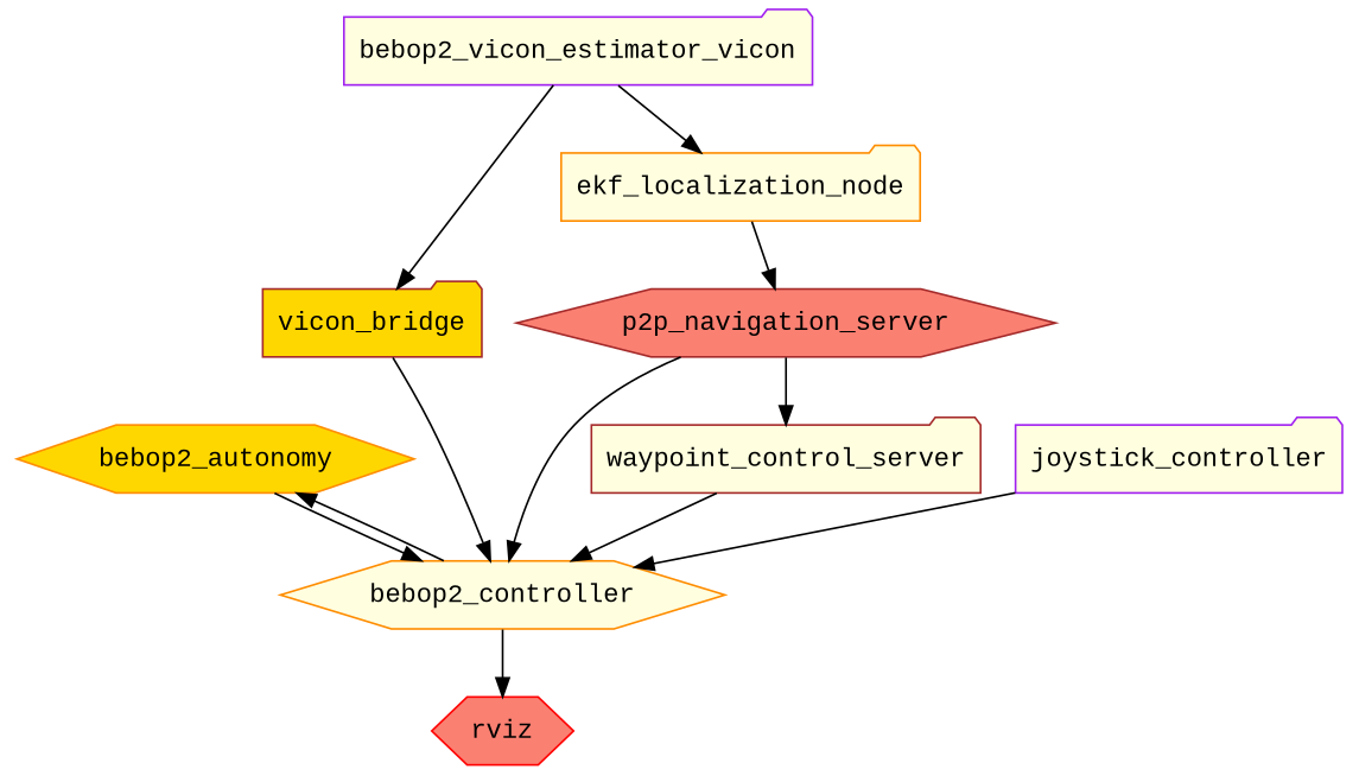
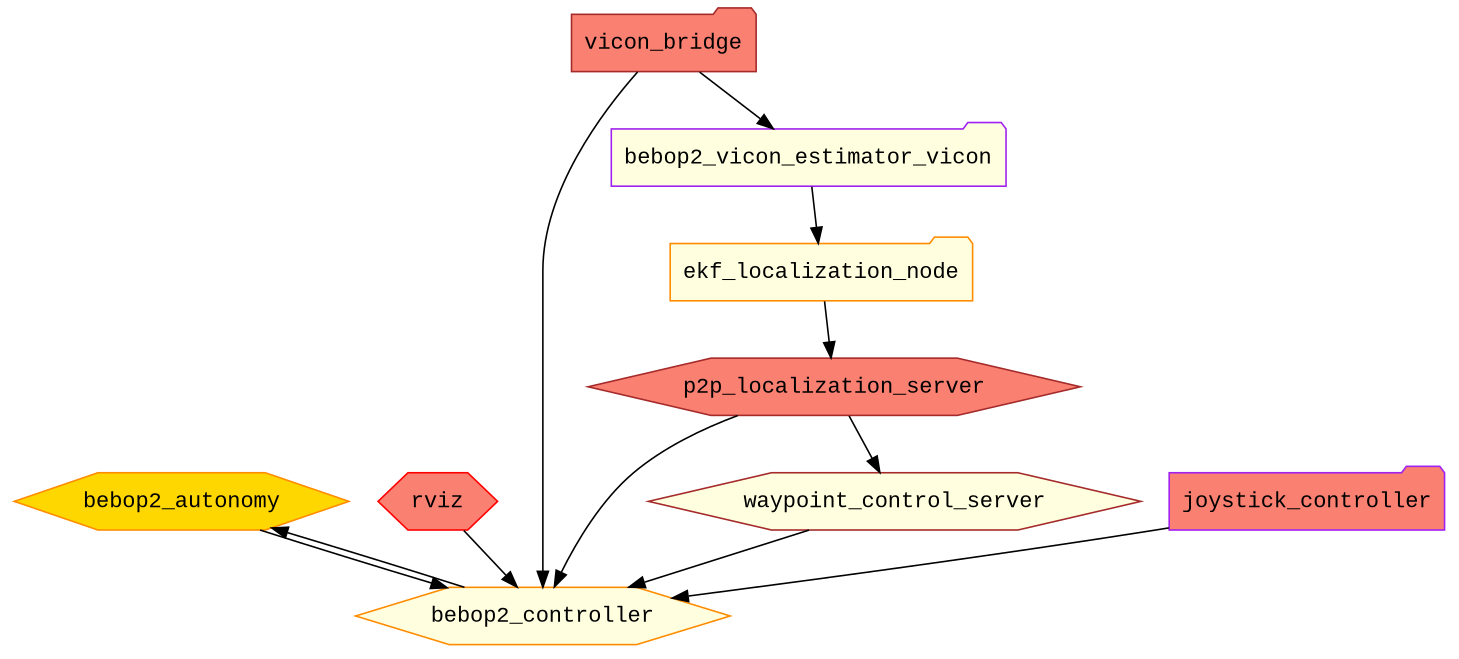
  digraph {
    fontname="Liberation Mono"
    node [color=darkorange fillcolor=lightyellow fontname="Liberation Mono" shape=hexagon style=filled]
    edge [fontname="Liberation Mono"]
    bebop2_autonomy [fillcolor=gold]
    bebop2_controller
    rviz [color=red fillcolor=salmon]
-   vicon_bridge [color=brown fillcolor=gold shape=folder]
+   vicon_bridge [color=brown fillcolor=salmon shape=folder]
    n5 [color=purple label=bebop2_vicon_estimator_vicon shape=folder]
    ekf_localization_node [shape=folder]
-   p2p_navigation_server [color=brown fillcolor=salmon]
-   waypoint_control_server [color=brown shape=folder]
-   joystick_controller [color=purple shape=folder]
+   p2p_navigation_server [color=brown fillcolor=salmon label=p2p_localization_server]
+   waypoint_control_server [color=brown]
+   joystick_controller [color=purple fillcolor=salmon shape=folder]
    bebop2_autonomy -> bebop2_controller
    bebop2_controller -> bebop2_autonomy
-   bebop2_controller -> rviz
+   rviz -> bebop2_controller
    vicon_bridge -> bebop2_controller
-   n5 -> vicon_bridge
+   vicon_bridge -> n5
    n5 -> ekf_localization_node
    ekf_localization_node -> p2p_navigation_server
    p2p_navigation_server -> bebop2_controller
    p2p_navigation_server -> waypoint_control_server
    waypoint_control_server -> bebop2_controller
    joystick_controller -> bebop2_controller
  }
